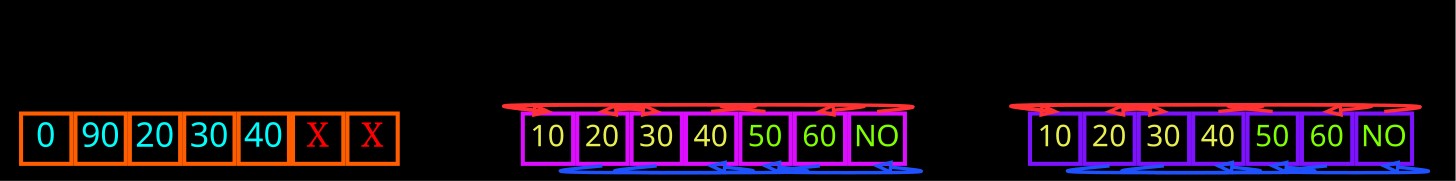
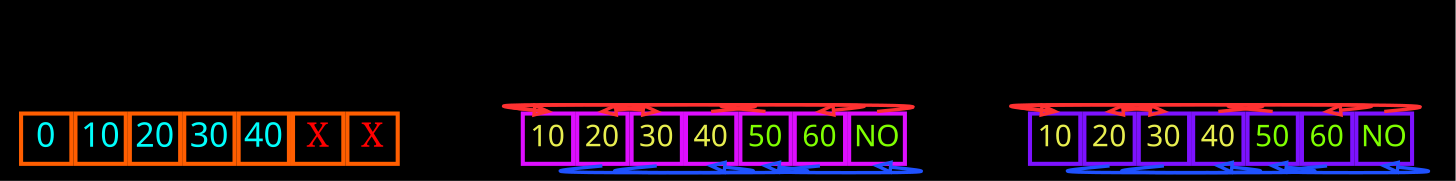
  digraph {
    bgcolor=0
    nodesep=0
    rankdir=LR
    node [shape=plaintext]
    edge [arrowhead=empty color="#FF3131" constraint=false penwidth=2.5]
-   n1 [label=<         <TABLE BORDER="0" CELLBORDER="3" CELLSPACING="0" COLOR="#FF5E00">             <TR HEIGHT="30"> <TD PORT="i1" WIDTH="40" HEIGHT="40"><FONT COLOR="#00fefc" FACE="Impact" POINT-SIZE="25">0</FONT></TD> <TD PORT="i2" WIDTH="40"><FONT COLOR="#00fefc" FACE="Impact" POINT-SIZE="25">90</FONT></TD> <TD PORT="i3" WIDTH="40"><FONT COLOR="#00fefc" FACE="Impact" POINT-SIZE="25">20</FONT></TD> <TD PORT="i4" WIDTH="40"><FONT COLOR="#00fefc" FACE="Impact" POINT-SIZE="25">30</FONT></TD> <TD PORT="i5" WIDTH="40"><FONT COLOR="#00fefc" FACE="Impact" POINT-SIZE="25">40</FONT></TD> <TD PORT="i6" WIDTH="40"><FONT COLOR="red" FACE="" POINT-SIZE="25">X</FONT></TD> <TD PORT="i7" WIDTH="40"><FONT COLOR="red" FACE="" POINT-SIZE="25">X</FONT></TD>             </TR>         </TABLE>     >]
+   n1 [label=<         <TABLE BORDER="0" CELLBORDER="3" CELLSPACING="0" COLOR="#FF5E00">             <TR HEIGHT="30"> <TD PORT="i1" WIDTH="40" HEIGHT="40"><FONT COLOR="#00fefc" FACE="Impact" POINT-SIZE="25">0</FONT></TD> <TD PORT="i2" WIDTH="40"><FONT COLOR="#00fefc" FACE="Impact" POINT-SIZE="25">10</FONT></TD> <TD PORT="i3" WIDTH="40"><FONT COLOR="#00fefc" FACE="Impact" POINT-SIZE="25">20</FONT></TD> <TD PORT="i4" WIDTH="40"><FONT COLOR="#00fefc" FACE="Impact" POINT-SIZE="25">30</FONT></TD> <TD PORT="i5" WIDTH="40"><FONT COLOR="#00fefc" FACE="Impact" POINT-SIZE="25">40</FONT></TD> <TD PORT="i6" WIDTH="40"><FONT COLOR="red" FACE="" POINT-SIZE="25">X</FONT></TD> <TD PORT="i7" WIDTH="40"><FONT COLOR="red" FACE="" POINT-SIZE="25">X</FONT></TD>             </TR>         </TABLE>     >]
    n2 [label=<         <TABLE BORDER="0" CELLBORDER="3" CELLSPACING="0" COLOR="#DD0EFF">             <TR HEIGHT="30"> <TD PORT="i1" WIDTH="40" HEIGHT="40"><FONT COLOR="#E7EE4F" FACE="Impact" POINT-SIZE="22">10</FONT></TD> <TD PORT="i2" WIDTH="40"><FONT COLOR="#E7EE4F" FACE="Impact" POINT-SIZE="22">20</FONT></TD> <TD PORT="i3" WIDTH="40"><FONT COLOR="#E7EE4F" FACE="Impact" POINT-SIZE="22">30</FONT></TD> <TD PORT="i4" WIDTH="40"><FONT COLOR="#E7EE4F" FACE="Impact" POINT-SIZE="22">40</FONT></TD> <TD PORT="i5" WIDTH="40"><FONT COLOR="#7FFF00" FACE="Impact" POINT-SIZE="22">50</FONT></TD> <TD PORT="i6" WIDTH="40"><FONT COLOR="#7FFF00" FACE="Impact" POINT-SIZE="22">60</FONT></TD> <TD PORT="i7" WIDTH="40"><FONT COLOR="#7FFF00" FACE="Impact" POINT-SIZE="22">NO</FONT></TD>             </TR>         </TABLE>     >]
    n3 [label=<         <TABLE BORDER="0" CELLBORDER="3" CELLSPACING="0" COLOR="#7d12ff">             <TR HEIGHT="30"> <TD PORT="i1" WIDTH="40" HEIGHT="40"><FONT COLOR="#E7EE4F" FACE="Impact" POINT-SIZE="22">10</FONT></TD> <TD PORT="i2" WIDTH="40"><FONT COLOR="#E7EE4F" FACE="Impact" POINT-SIZE="22">20</FONT></TD> <TD PORT="i3" WIDTH="40"><FONT COLOR="#E7EE4F" FACE="Impact" POINT-SIZE="22">30</FONT></TD> <TD PORT="i4" WIDTH="40"><FONT COLOR="#E7EE4F" FACE="Impact" POINT-SIZE="22">40</FONT></TD> <TD PORT="i5" WIDTH="40"><FONT COLOR="#7FFF00" FACE="Impact" POINT-SIZE="22">50</FONT></TD> <TD PORT="i6" WIDTH="40"><FONT COLOR="#7FFF00" FACE="Impact" POINT-SIZE="22">60</FONT></TD> <TD PORT="i7" WIDTH="40"><FONT COLOR="#7FFF00" FACE="Impact" POINT-SIZE="22">NO</FONT></TD>             </TR>         </TABLE>     >]
    n1 -> n2 [minlen=2 style=invis arrowhead="" color="" constraint="" penwidth=""]
    n2 -> n2 [headport="i2:n" tailport="i1:n"]
    n2 -> n2 [color="#1F51FF" headport="i4:s" tailport="i2:s"]
    n2 -> n2 [headport="i3:n" tailport="i4:n"]
    n2 -> n2 [color="#1F51FF" headport="i5:s" tailport="i3:s"]
    n2 -> n2 [headport="i6:n" tailport="i5:n"]
    n2 -> n2 [color="#1F51FF" headport="i7:s" tailport="i6:s"]
    n2 -> n2 [headport="i1:n" tailport="i7:n"]
    n2 -> n3 [minlen=2 style=invis arrowhead="" color="" constraint="" penwidth=""]
    n3 -> n3 [headport="i2:n" tailport="i1:n"]
    n3 -> n3 [color="#1F51FF" headport="i4:s" tailport="i2:s"]
    n3 -> n3 [headport="i3:n" tailport="i4:n"]
    n3 -> n3 [color="#1F51FF" headport="i5:s" tailport="i3:s"]
    n3 -> n3 [headport="i6:n" tailport="i5:n"]
    n3 -> n3 [color="#1F51FF" headport="i7:s" tailport="i6:s"]
    n3 -> n3 [headport="i1:n" tailport="i7:n"]
  }
